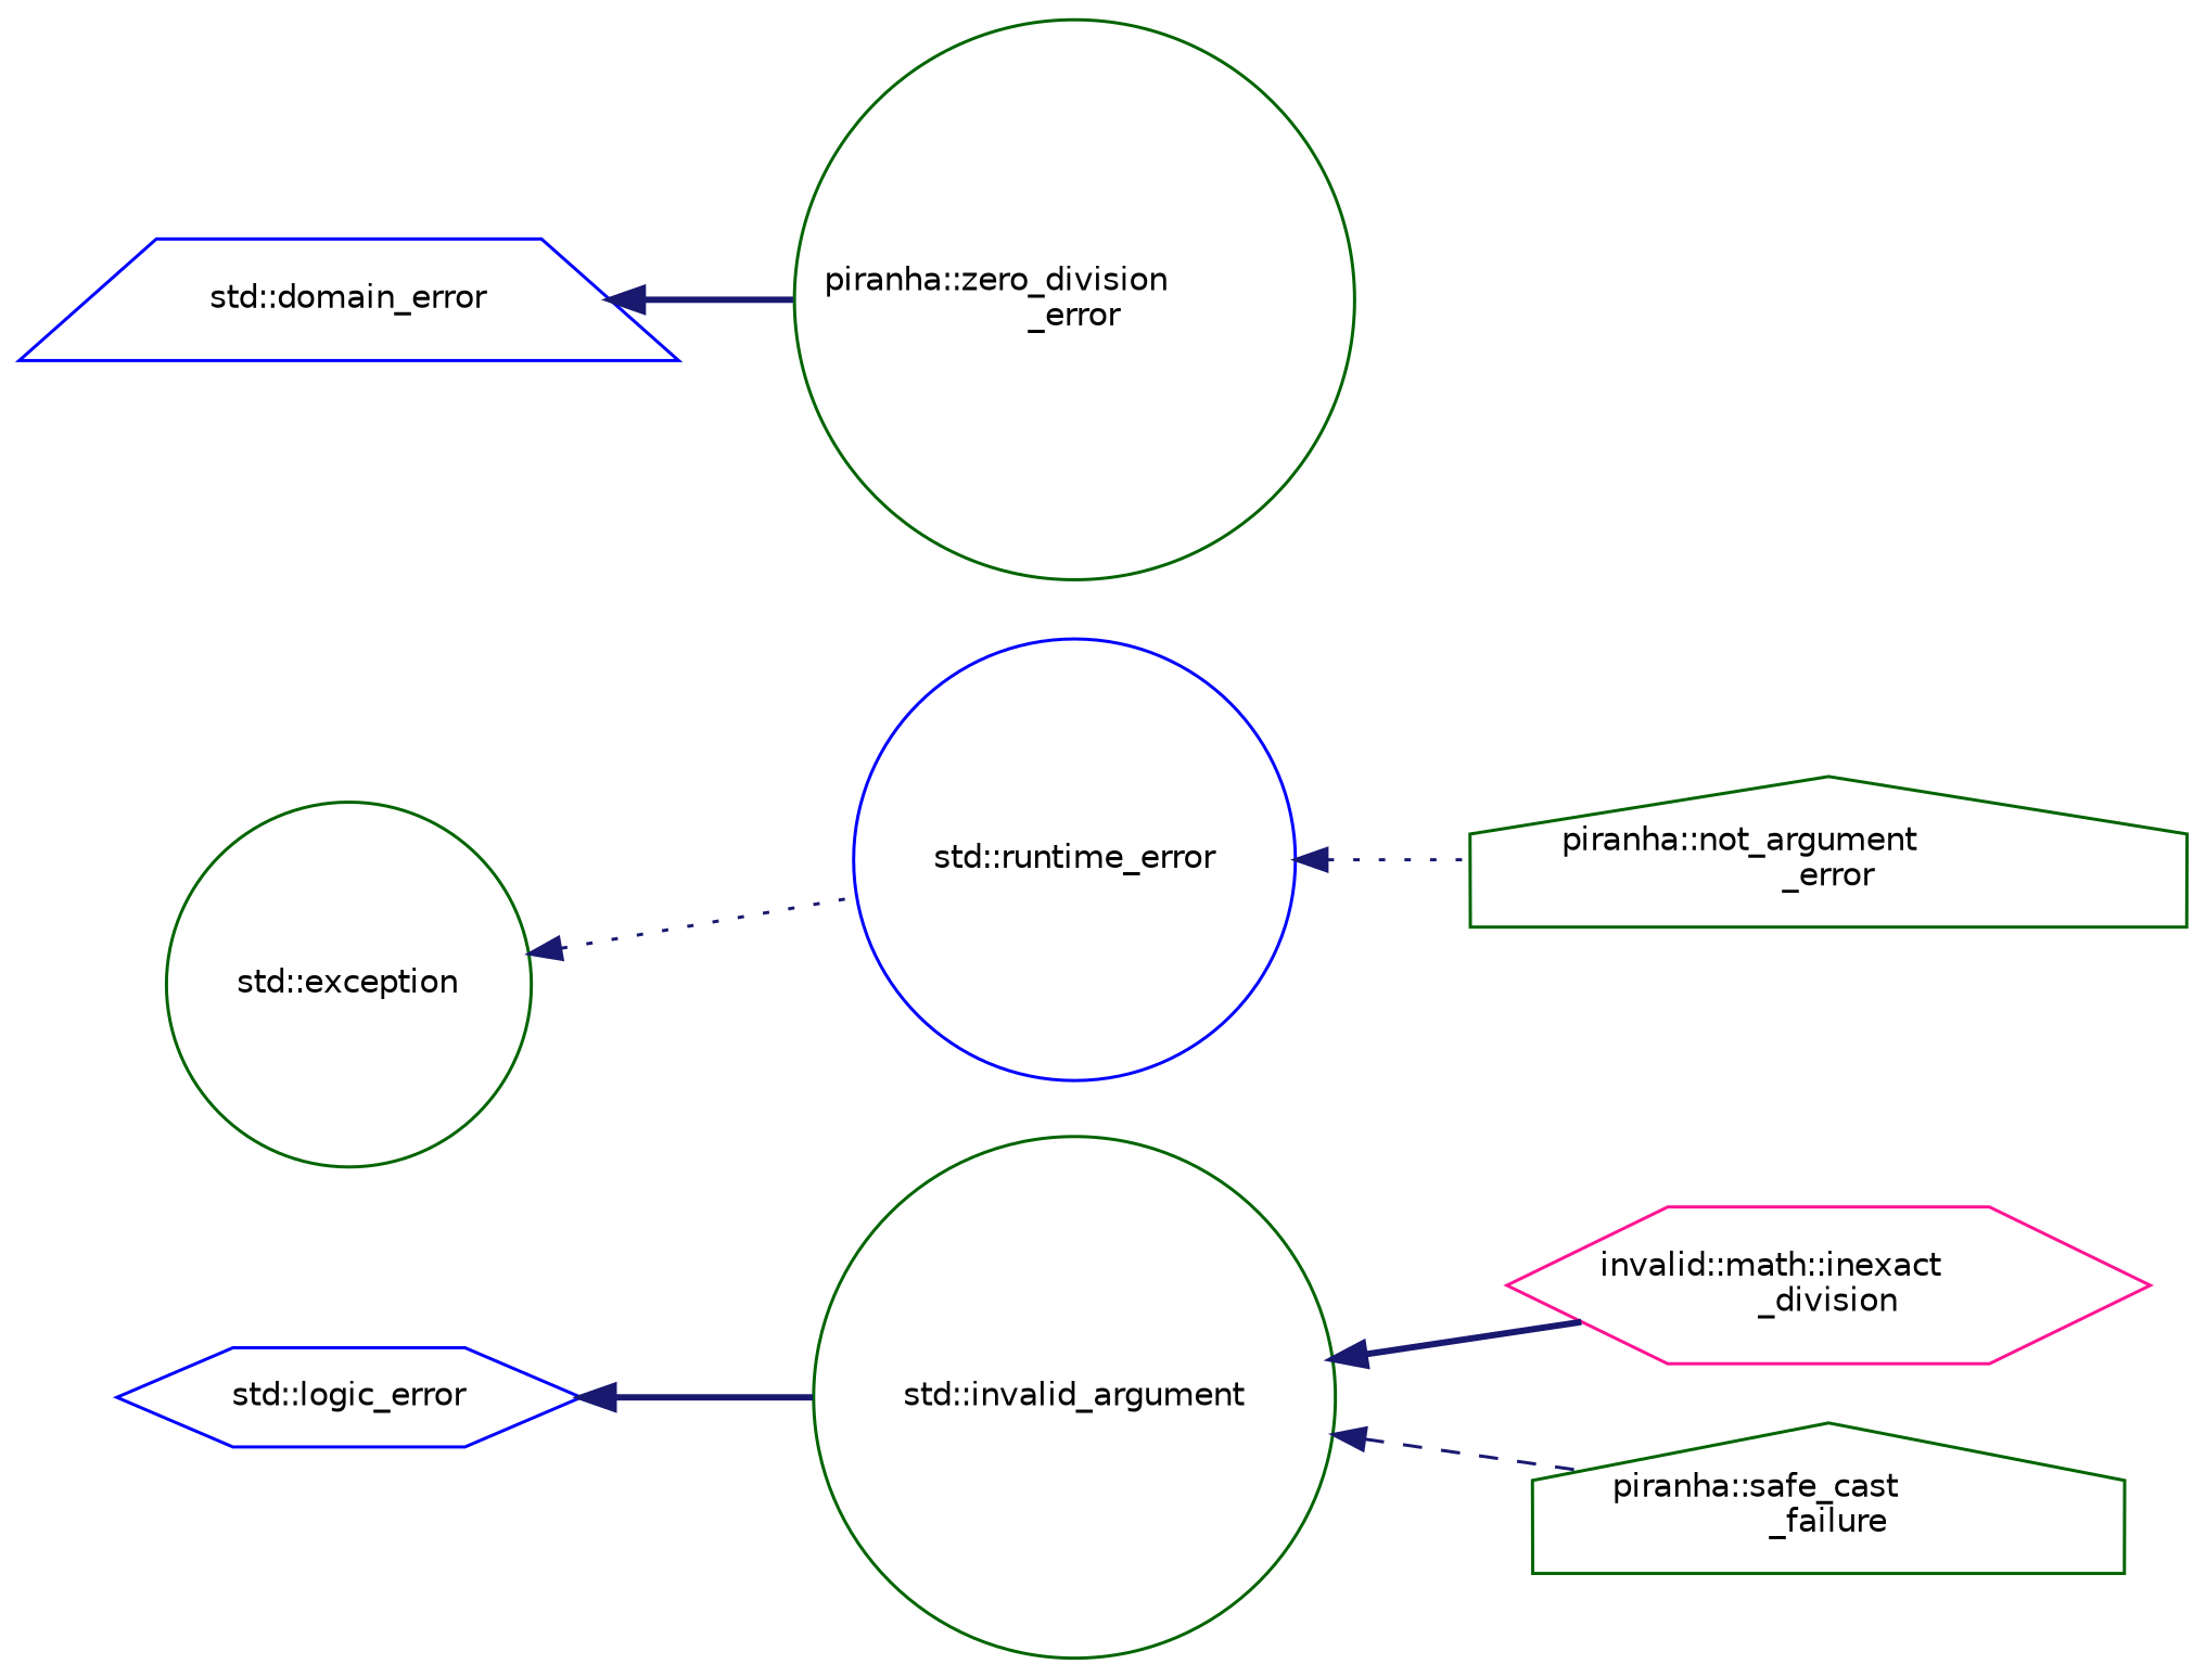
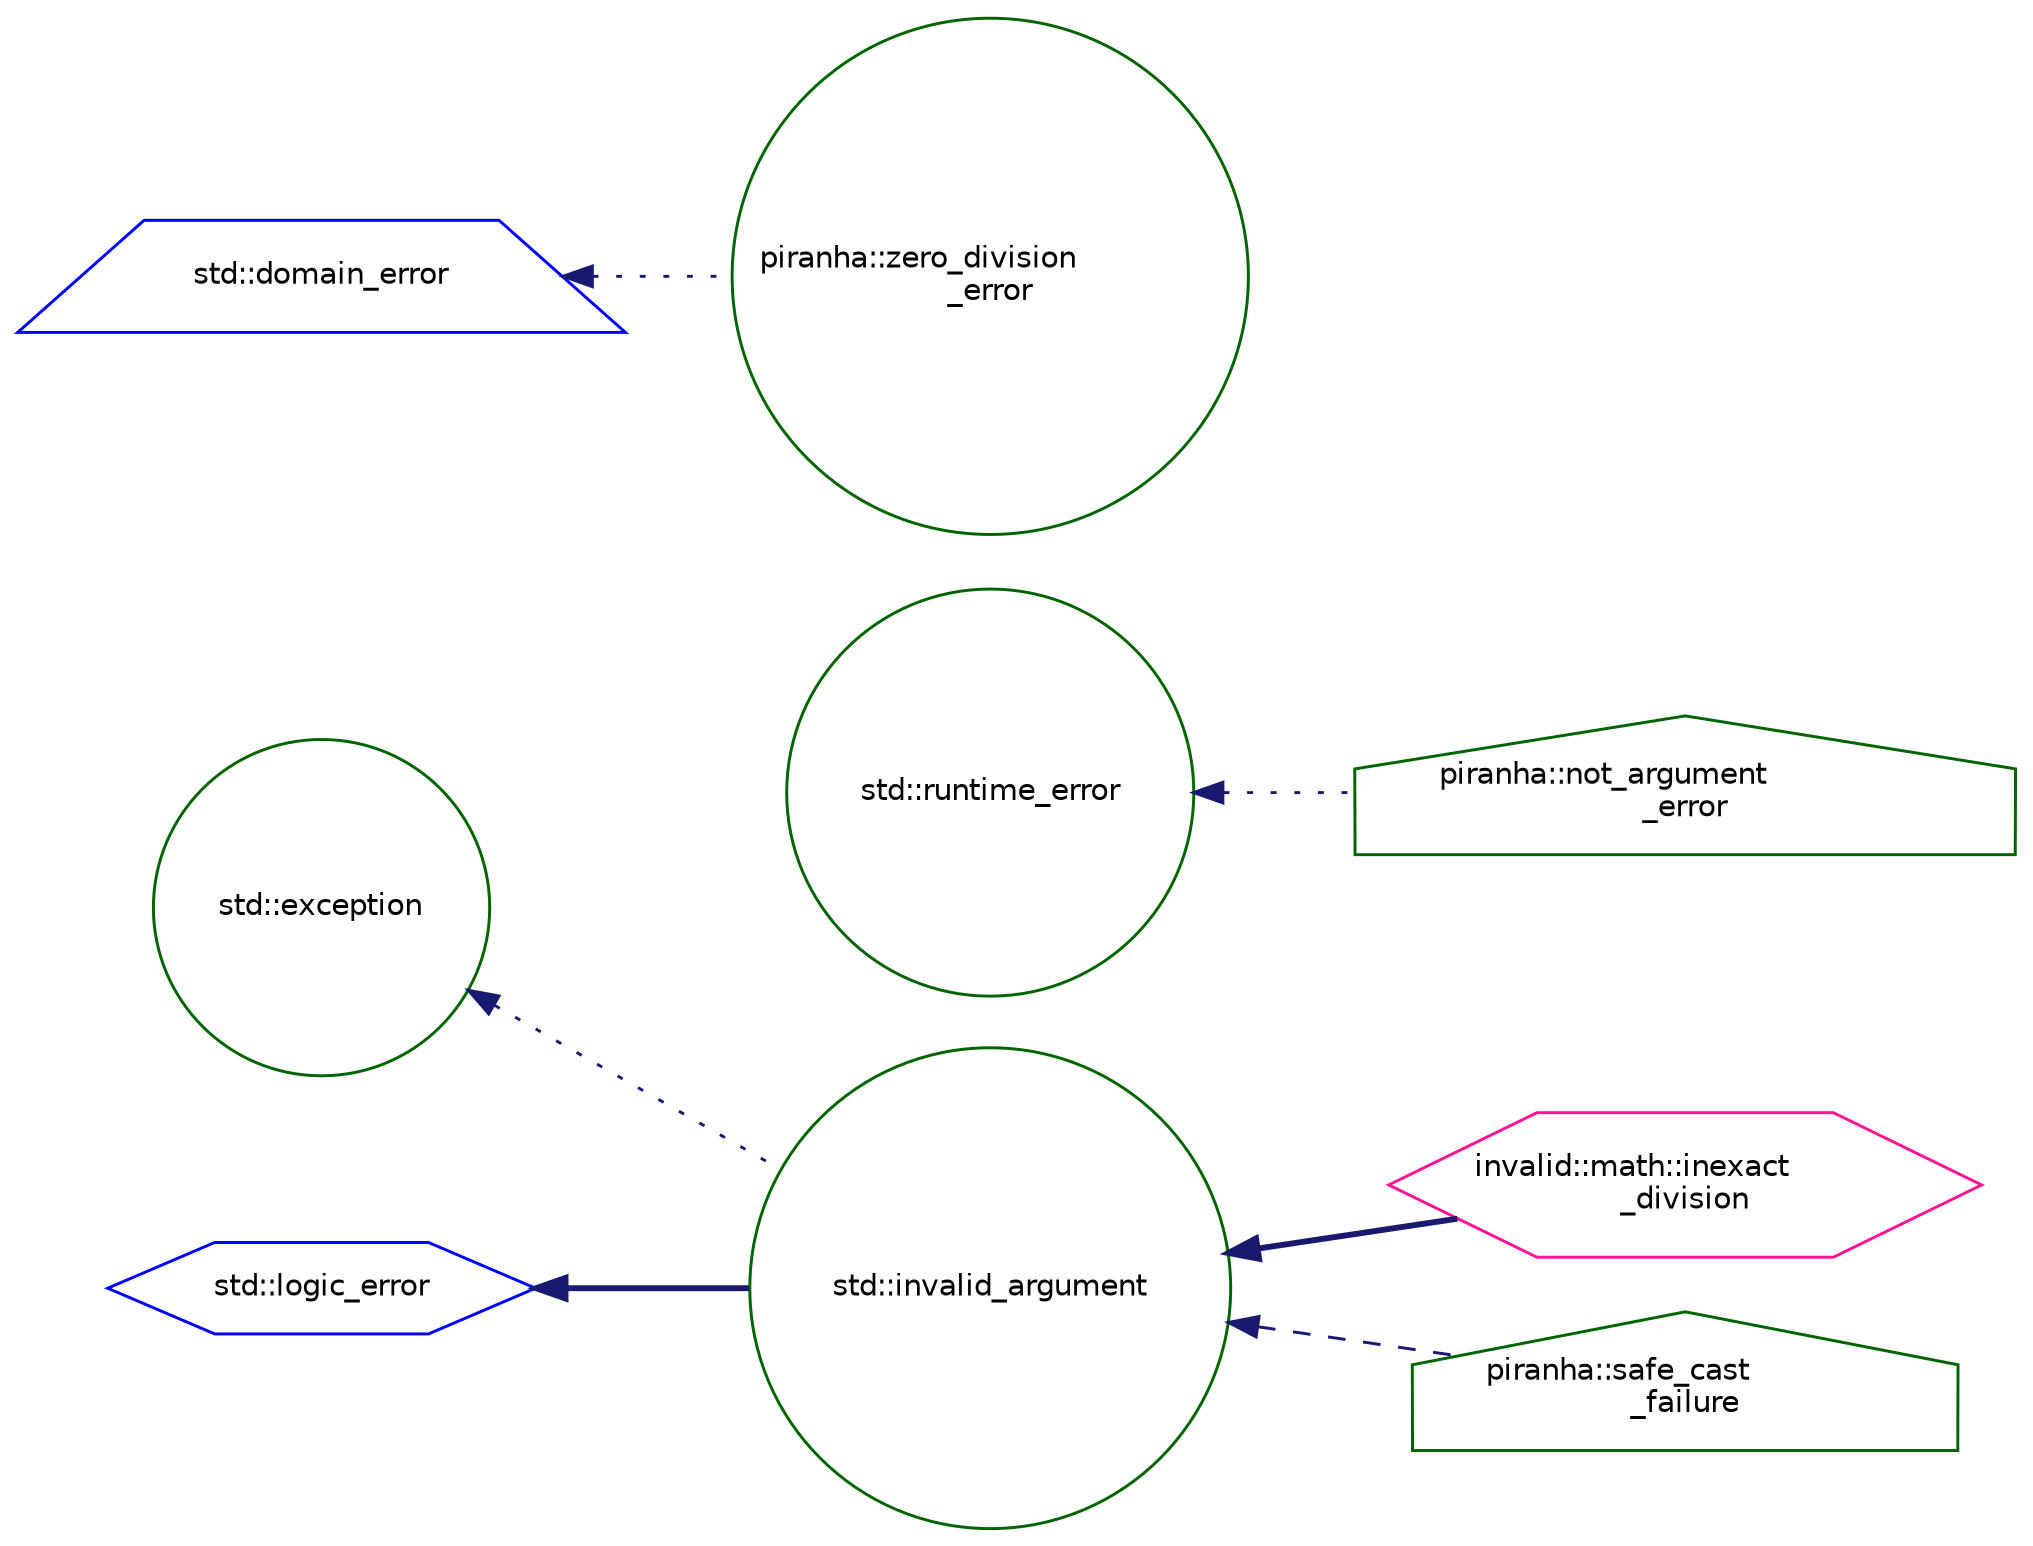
  digraph {
    rankdir=LR
    node [color=darkgreen fillcolor=white fontname=Helvetica fontsize=10 shape=circle style=filled]
    edge [color=midnightblue dir=back fontname=Helvetica fontsize=10 labelfontname=Helvetica labelfontsize=10 style=dotted]
    n1 [height=0.2 label="std::exception" width=0.4]
-   n2 [color=blue height=0.2 label="std::runtime_error" width=0.4]
+   n2 [height=0.2 label="std::runtime_error" width=0.4]
    n3 [color=blue height=0.2 label="std::logic_error" shape=hexagon width=0.4]
    n4 [height=0.2 label="std::invalid_argument" width=0.4]
    n5 [height=0.2 label="piranha::not_argument\l_error" shape=house width=0.4]
    n6 [color=blue height=0.2 label="std::domain_error" shape=trapezium width=0.4]
    n7 [height=0.2 label="piranha::zero_division\l_error" width=0.4]
    n8 [color=deeppink height=0.2 label="invalid::math::inexact\l_division" shape=hexagon width=0.4]
    n9 [height=0.2 label="piranha::safe_cast\l_failure" shape=house width=0.4]
-   n1 -> n2
+   n1 -> n4
    n2 -> n5
    n3 -> n4 [style=bold]
    n4 -> n8 [style=bold]
    n4 -> n9 [style=dashed]
-   n6 -> n7 [style=bold]
+   n6 -> n7
  }
